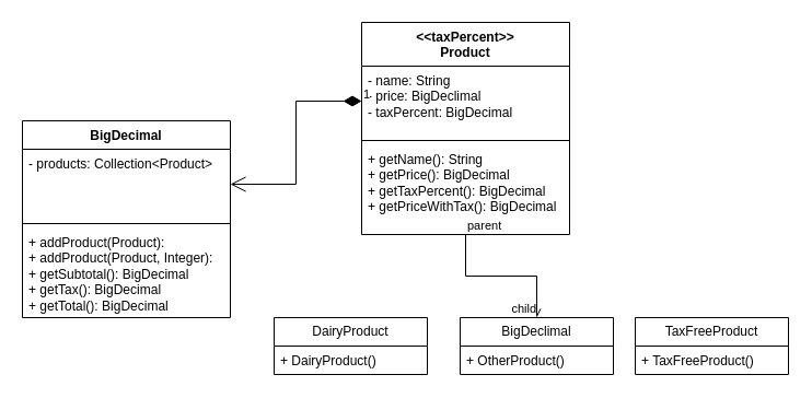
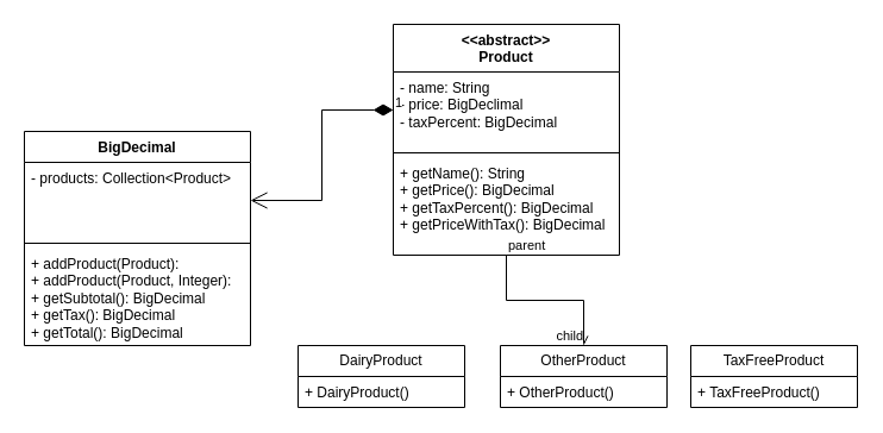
  <mxCell id="0" />
  <mxCell id="1" parent="0" />
- <mxCell id="2" value="&amp;lt;&amp;lt;taxPercent&amp;gt;&amp;gt;&lt;div&gt;Product&lt;/div&gt;" style="swimlane;fontStyle=1;align=center;verticalAlign=top;childLayout=stackLayout;horizontal=1;startSize=40;horizontalStack=0;resizeParent=1;resizeParentMax=0;resizeLast=0;collapsible=1;marginBottom=0;whiteSpace=wrap;html=1;" parent="1" vertex="1"><mxGeometry x="330" y="20" width="190" height="194" as="geometry" /></mxCell>
+ <mxCell id="2" value="&amp;lt;&amp;lt;abstract&amp;gt;&amp;gt;&lt;div&gt;Product&lt;/div&gt;" style="swimlane;fontStyle=1;align=center;verticalAlign=top;childLayout=stackLayout;horizontal=1;startSize=40;horizontalStack=0;resizeParent=1;resizeParentMax=0;resizeLast=0;collapsible=1;marginBottom=0;whiteSpace=wrap;html=1;" parent="1" vertex="1"><mxGeometry x="330" y="20" width="190" height="194" as="geometry" /></mxCell>
  <mxCell id="3" value="- name: String&lt;div&gt;- price: BigDeclimal&lt;/div&gt;&lt;div&gt;- taxPercent: BigDecimal&lt;/div&gt;" style="text;strokeColor=none;fillColor=none;align=left;verticalAlign=top;spacingLeft=4;spacingRight=4;overflow=hidden;rotatable=0;points=[[0,0.5],[1,0.5]];portConstraint=eastwest;whiteSpace=wrap;html=1;" parent="2" vertex="1"><mxGeometry y="40" width="190" height="64" as="geometry" /></mxCell>
  <mxCell id="4" value="" style="line;strokeWidth=1;fillColor=none;align=left;verticalAlign=middle;spacingTop=-1;spacingLeft=3;spacingRight=3;rotatable=0;labelPosition=right;points=[];portConstraint=eastwest;strokeColor=inherit;" parent="2" vertex="1"><mxGeometry y="104" width="190" height="8" as="geometry" /></mxCell>
  <mxCell id="5" value="+ getName(): String&lt;div&gt;+ getPrice(): BigDecimal&lt;/div&gt;&lt;div&gt;+ getTaxPercent(): BigDecimal&lt;/div&gt;&lt;div&gt;+ getPriceWithTax(): BigDecimal&lt;/div&gt;&lt;div&gt;&lt;br&gt;&lt;div&gt;&lt;br&gt;&lt;/div&gt;&lt;/div&gt;" style="text;strokeColor=none;fillColor=none;align=left;verticalAlign=top;spacingLeft=4;spacingRight=4;overflow=hidden;rotatable=0;points=[[0,0.5],[1,0.5]];portConstraint=eastwest;whiteSpace=wrap;html=1;" parent="2" vertex="1"><mxGeometry y="112" width="190" height="82" as="geometry" /></mxCell>
  <mxCell id="6" value="DairyProduct" style="swimlane;fontStyle=0;childLayout=stackLayout;horizontal=1;startSize=26;fillColor=none;horizontalStack=0;resizeParent=1;resizeParentMax=0;resizeLast=0;collapsible=1;marginBottom=0;whiteSpace=wrap;html=1;" parent="1" vertex="1"><mxGeometry x="250" y="290" width="140" height="52" as="geometry" /></mxCell>
  <mxCell id="7" value="+ DairyProduct()" style="text;strokeColor=none;fillColor=none;align=left;verticalAlign=top;spacingLeft=4;spacingRight=4;overflow=hidden;rotatable=0;points=[[0,0.5],[1,0.5]];portConstraint=eastwest;whiteSpace=wrap;html=1;" parent="6" vertex="1"><mxGeometry y="26" width="140" height="26" as="geometry" /></mxCell>
- <mxCell id="8" value="BigDeclimal" style="swimlane;fontStyle=0;childLayout=stackLayout;horizontal=1;startSize=26;fillColor=none;horizontalStack=0;resizeParent=1;resizeParentMax=0;resizeLast=0;collapsible=1;marginBottom=0;whiteSpace=wrap;html=1;" parent="1" vertex="1"><mxGeometry x="420" y="290" width="140" height="52" as="geometry" /></mxCell>
+ <mxCell id="8" value="OtherProduct" style="swimlane;fontStyle=0;childLayout=stackLayout;horizontal=1;startSize=26;fillColor=none;horizontalStack=0;resizeParent=1;resizeParentMax=0;resizeLast=0;collapsible=1;marginBottom=0;whiteSpace=wrap;html=1;" parent="1" vertex="1"><mxGeometry x="420" y="290" width="140" height="52" as="geometry" /></mxCell>
  <mxCell id="9" value="+ OtherProduct()" style="text;strokeColor=none;fillColor=none;align=left;verticalAlign=top;spacingLeft=4;spacingRight=4;overflow=hidden;rotatable=0;points=[[0,0.5],[1,0.5]];portConstraint=eastwest;whiteSpace=wrap;html=1;" parent="8" vertex="1"><mxGeometry y="26" width="140" height="26" as="geometry" /></mxCell>
  <mxCell id="10" value="TaxFreeProduct" style="swimlane;fontStyle=0;childLayout=stackLayout;horizontal=1;startSize=26;fillColor=none;horizontalStack=0;resizeParent=1;resizeParentMax=0;resizeLast=0;collapsible=1;marginBottom=0;whiteSpace=wrap;html=1;" parent="1" vertex="1"><mxGeometry x="580" y="290" width="140" height="52" as="geometry" /></mxCell>
  <mxCell id="11" value="+ TaxFreeProduct()" style="text;strokeColor=none;fillColor=none;align=left;verticalAlign=top;spacingLeft=4;spacingRight=4;overflow=hidden;rotatable=0;points=[[0,0.5],[1,0.5]];portConstraint=eastwest;whiteSpace=wrap;html=1;" parent="10" vertex="1"><mxGeometry y="26" width="140" height="26" as="geometry" /></mxCell>
  <mxCell id="12" value="BigDecimal" style="swimlane;fontStyle=1;align=center;verticalAlign=top;childLayout=stackLayout;horizontal=1;startSize=26;horizontalStack=0;resizeParent=1;resizeParentMax=0;resizeLast=0;collapsible=1;marginBottom=0;whiteSpace=wrap;html=1;" parent="1" vertex="1"><mxGeometry x="20" y="110" width="190" height="180" as="geometry" /></mxCell>
  <mxCell id="13" value="- products: Collection&amp;lt;Product&amp;gt;" style="text;strokeColor=none;fillColor=none;align=left;verticalAlign=top;spacingLeft=4;spacingRight=4;overflow=hidden;rotatable=0;points=[[0,0.5],[1,0.5]];portConstraint=eastwest;whiteSpace=wrap;html=1;" parent="12" vertex="1"><mxGeometry y="26" width="190" height="64" as="geometry" /></mxCell>
  <mxCell id="14" value="" style="line;strokeWidth=1;fillColor=none;align=left;verticalAlign=middle;spacingTop=-1;spacingLeft=3;spacingRight=3;rotatable=0;labelPosition=right;points=[];portConstraint=eastwest;strokeColor=inherit;" parent="12" vertex="1"><mxGeometry y="90" width="190" height="8" as="geometry" /></mxCell>
  <mxCell id="15" value="+ addProduct(Product):&lt;div&gt;+ addProduct(Product, Integer):&amp;nbsp;&lt;div&gt;+ getSubtotal(): BigDecimal&lt;/div&gt;&lt;div&gt;+ getTax(): BigDecimal&lt;/div&gt;&lt;div&gt;+ getTotal(): BigDecimal&lt;/div&gt;&lt;div&gt;&lt;br&gt;&lt;div&gt;&lt;br&gt;&lt;/div&gt;&lt;/div&gt;&lt;/div&gt;" style="text;strokeColor=none;fillColor=none;align=left;verticalAlign=top;spacingLeft=4;spacingRight=4;overflow=hidden;rotatable=0;points=[[0,0.5],[1,0.5]];portConstraint=eastwest;whiteSpace=wrap;html=1;" parent="12" vertex="1"><mxGeometry y="98" width="190" height="82" as="geometry" /></mxCell>
  <mxCell id="16" value="1" style="endArrow=open;html=1;endSize=12;startArrow=diamondThin;startSize=14;startFill=1;edgeStyle=orthogonalEdgeStyle;align=left;verticalAlign=bottom;rounded=0;entryX=1;entryY=0.5;entryDx=0;entryDy=0;exitX=0;exitY=0.5;exitDx=0;exitDy=0;" edge="1" parent="1" source="3" target="13"><mxGeometry x="-1" y="3" relative="1" as="geometry"><mxPoint x="290" y="340" as="sourcePoint" /><mxPoint x="450" y="340" as="targetPoint" /></mxGeometry></mxCell>
  <mxCell id="17" value="" style="endArrow=open;html=1;edgeStyle=orthogonalEdgeStyle;rounded=0;" edge="1" parent="1" source="2" target="8"><mxGeometry relative="1" as="geometry"><mxPoint x="290" y="340" as="sourcePoint" /><mxPoint x="450" y="340" as="targetPoint" /></mxGeometry></mxCell>
  <mxCell id="18" value="parent" style="edgeLabel;resizable=0;html=1;align=left;verticalAlign=bottom;" connectable="0" vertex="1" parent="17"><mxGeometry x="-1" relative="1" as="geometry" /></mxCell>
  <mxCell id="19" value="child" style="edgeLabel;resizable=0;html=1;align=right;verticalAlign=bottom;" connectable="0" vertex="1" parent="17"><mxGeometry x="1" relative="1" as="geometry" /></mxCell>
